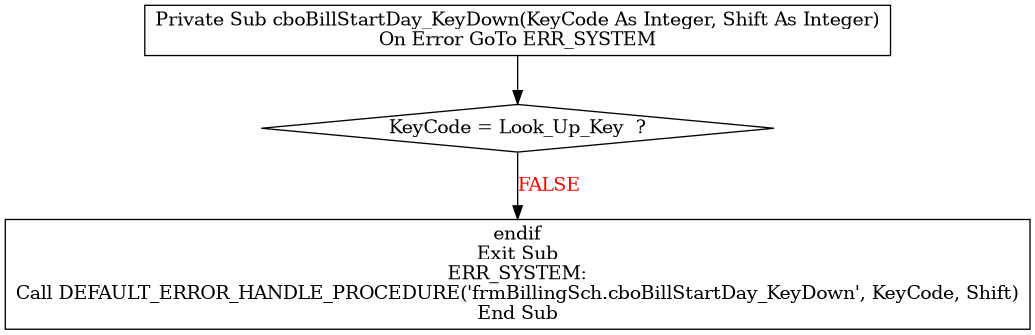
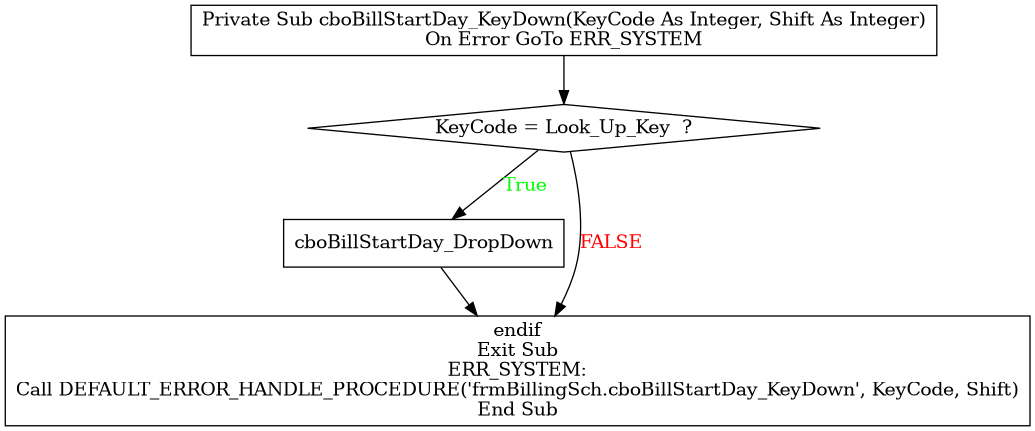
  digraph {
    node [shape=box]
    n1 [label="Private Sub cboBillStartDay_KeyDown(KeyCode As Integer, Shift As Integer)\nOn Error GoTo ERR_SYSTEM"]
    n2 [label="KeyCode = Look_Up_Key  ?" shape=diamond]
+   n3 [label=cboBillStartDay_DropDown]
    n4 [label="endif\nExit Sub\nERR_SYSTEM:\nCall DEFAULT_ERROR_HANDLE_PROCEDURE('frmBillingSch.cboBillStartDay_KeyDown', KeyCode, Shift)\nEnd Sub"]
    n1 -> n2
+   n2 -> n3 [fontcolor=GREEN label=True]
    n2 -> n4 [fontcolor=RED label=FALSE]
+   n3 -> n4
  }
